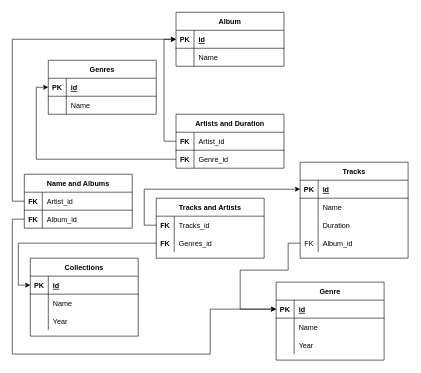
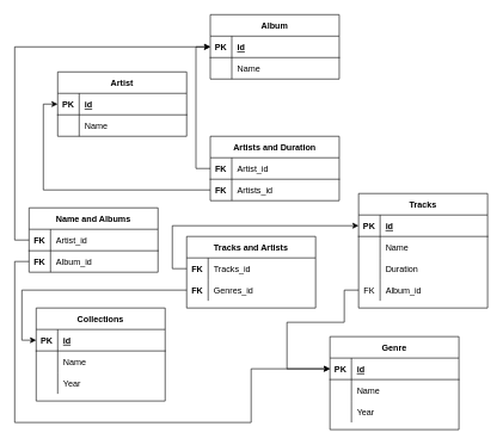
  <mxCell id="0" />
  <mxCell id="1" parent="0" />
  <mxCell id="2" value="Album" style="shape=table;startSize=30;container=1;collapsible=1;childLayout=tableLayout;fixedRows=1;rowLines=0;fontStyle=1;align=center;resizeLast=1;" parent="1" vertex="1"><mxGeometry x="293" y="20" width="180" height="90" as="geometry" /></mxCell>
  <mxCell id="3" value="" style="shape=tableRow;horizontal=0;startSize=0;swimlaneHead=0;swimlaneBody=0;fillColor=none;collapsible=0;dropTarget=0;points=[[0,0.5],[1,0.5]];portConstraint=eastwest;top=0;left=0;right=0;bottom=1;" parent="2" vertex="1"><mxGeometry y="30" width="180" height="30" as="geometry" /></mxCell>
  <mxCell id="4" value="PK" style="shape=partialRectangle;connectable=0;fillColor=none;top=0;left=0;bottom=0;right=0;fontStyle=1;overflow=hidden;" parent="3" vertex="1"><mxGeometry width="30" height="30" as="geometry"><mxRectangle width="30" height="30" as="alternateBounds" /></mxGeometry></mxCell>
  <mxCell id="5" value="id" style="shape=partialRectangle;connectable=0;fillColor=none;top=0;left=0;bottom=0;right=0;align=left;spacingLeft=6;fontStyle=5;overflow=hidden;" parent="3" vertex="1"><mxGeometry x="30" width="150" height="30" as="geometry"><mxRectangle width="150" height="30" as="alternateBounds" /></mxGeometry></mxCell>
  <mxCell id="6" value="" style="shape=tableRow;horizontal=0;startSize=0;swimlaneHead=0;swimlaneBody=0;fillColor=none;collapsible=0;dropTarget=0;points=[[0,0.5],[1,0.5]];portConstraint=eastwest;top=0;left=0;right=0;bottom=0;" parent="2" vertex="1"><mxGeometry y="60" width="180" height="30" as="geometry" /></mxCell>
  <mxCell id="7" value="" style="shape=partialRectangle;connectable=0;fillColor=none;top=0;left=0;bottom=0;right=0;editable=1;overflow=hidden;" parent="6" vertex="1"><mxGeometry width="30" height="30" as="geometry"><mxRectangle width="30" height="30" as="alternateBounds" /></mxGeometry></mxCell>
  <mxCell id="8" value="Name" style="shape=partialRectangle;connectable=0;fillColor=none;top=0;left=0;bottom=0;right=0;align=left;spacingLeft=6;overflow=hidden;" parent="6" vertex="1"><mxGeometry x="30" width="150" height="30" as="geometry"><mxRectangle width="150" height="30" as="alternateBounds" /></mxGeometry></mxCell>
  <mxCell id="9" value="Genre" style="shape=table;startSize=30;container=1;collapsible=1;childLayout=tableLayout;fixedRows=1;rowLines=0;fontStyle=1;align=center;resizeLast=1;" parent="1" vertex="1"><mxGeometry x="460" y="470" width="180" height="130" as="geometry" /></mxCell>
  <mxCell id="10" value="" style="shape=tableRow;horizontal=0;startSize=0;swimlaneHead=0;swimlaneBody=0;fillColor=none;collapsible=0;dropTarget=0;points=[[0,0.5],[1,0.5]];portConstraint=eastwest;top=0;left=0;right=0;bottom=1;" parent="9" vertex="1"><mxGeometry y="30" width="180" height="30" as="geometry" /></mxCell>
  <mxCell id="11" value="PK" style="shape=partialRectangle;connectable=0;fillColor=none;top=0;left=0;bottom=0;right=0;fontStyle=1;overflow=hidden;" parent="10" vertex="1"><mxGeometry width="30" height="30" as="geometry"><mxRectangle width="30" height="30" as="alternateBounds" /></mxGeometry></mxCell>
  <mxCell id="12" value="id" style="shape=partialRectangle;connectable=0;fillColor=none;top=0;left=0;bottom=0;right=0;align=left;spacingLeft=6;fontStyle=5;overflow=hidden;" parent="10" vertex="1"><mxGeometry x="30" width="150" height="30" as="geometry"><mxRectangle width="150" height="30" as="alternateBounds" /></mxGeometry></mxCell>
  <mxCell id="13" value="" style="shape=tableRow;horizontal=0;startSize=0;swimlaneHead=0;swimlaneBody=0;fillColor=none;collapsible=0;dropTarget=0;points=[[0,0.5],[1,0.5]];portConstraint=eastwest;top=0;left=0;right=0;bottom=0;" parent="9" vertex="1"><mxGeometry y="60" width="180" height="30" as="geometry" /></mxCell>
  <mxCell id="14" value="" style="shape=partialRectangle;connectable=0;fillColor=none;top=0;left=0;bottom=0;right=0;editable=1;overflow=hidden;" parent="13" vertex="1"><mxGeometry width="30" height="30" as="geometry"><mxRectangle width="30" height="30" as="alternateBounds" /></mxGeometry></mxCell>
  <mxCell id="15" value="Name" style="shape=partialRectangle;connectable=0;fillColor=none;top=0;left=0;bottom=0;right=0;align=left;spacingLeft=6;overflow=hidden;" parent="13" vertex="1"><mxGeometry x="30" width="150" height="30" as="geometry"><mxRectangle width="150" height="30" as="alternateBounds" /></mxGeometry></mxCell>
  <mxCell id="16" value="" style="shape=tableRow;horizontal=0;startSize=0;swimlaneHead=0;swimlaneBody=0;fillColor=none;collapsible=0;dropTarget=0;points=[[0,0.5],[1,0.5]];portConstraint=eastwest;top=0;left=0;right=0;bottom=0;" parent="9" vertex="1"><mxGeometry y="90" width="180" height="30" as="geometry" /></mxCell>
  <mxCell id="17" value="" style="shape=partialRectangle;connectable=0;fillColor=none;top=0;left=0;bottom=0;right=0;editable=1;overflow=hidden;" parent="16" vertex="1"><mxGeometry width="30" height="30" as="geometry"><mxRectangle width="30" height="30" as="alternateBounds" /></mxGeometry></mxCell>
  <mxCell id="18" value="Year" style="shape=partialRectangle;connectable=0;fillColor=none;top=0;left=0;bottom=0;right=0;align=left;spacingLeft=6;overflow=hidden;" parent="16" vertex="1"><mxGeometry x="30" width="150" height="30" as="geometry"><mxRectangle width="150" height="30" as="alternateBounds" /></mxGeometry></mxCell>
  <mxCell id="19" value="Tracks" style="shape=table;startSize=30;container=1;collapsible=1;childLayout=tableLayout;fixedRows=1;rowLines=0;fontStyle=1;align=center;resizeLast=1;" parent="1" vertex="1"><mxGeometry x="500" y="270" width="180" height="160" as="geometry" /></mxCell>
  <mxCell id="20" value="" style="shape=tableRow;horizontal=0;startSize=0;swimlaneHead=0;swimlaneBody=0;fillColor=none;collapsible=0;dropTarget=0;points=[[0,0.5],[1,0.5]];portConstraint=eastwest;top=0;left=0;right=0;bottom=1;" parent="19" vertex="1"><mxGeometry y="30" width="180" height="30" as="geometry" /></mxCell>
  <mxCell id="21" value="PK" style="shape=partialRectangle;connectable=0;fillColor=none;top=0;left=0;bottom=0;right=0;fontStyle=1;overflow=hidden;" parent="20" vertex="1"><mxGeometry width="30" height="30" as="geometry"><mxRectangle width="30" height="30" as="alternateBounds" /></mxGeometry></mxCell>
  <mxCell id="22" value="id" style="shape=partialRectangle;connectable=0;fillColor=none;top=0;left=0;bottom=0;right=0;align=left;spacingLeft=6;fontStyle=5;overflow=hidden;" parent="20" vertex="1"><mxGeometry x="30" width="150" height="30" as="geometry"><mxRectangle width="150" height="30" as="alternateBounds" /></mxGeometry></mxCell>
  <mxCell id="23" value="" style="shape=tableRow;horizontal=0;startSize=0;swimlaneHead=0;swimlaneBody=0;fillColor=none;collapsible=0;dropTarget=0;points=[[0,0.5],[1,0.5]];portConstraint=eastwest;top=0;left=0;right=0;bottom=0;" parent="19" vertex="1"><mxGeometry y="60" width="180" height="30" as="geometry" /></mxCell>
  <mxCell id="24" value="" style="shape=partialRectangle;connectable=0;fillColor=none;top=0;left=0;bottom=0;right=0;editable=1;overflow=hidden;" parent="23" vertex="1"><mxGeometry width="30" height="30" as="geometry"><mxRectangle width="30" height="30" as="alternateBounds" /></mxGeometry></mxCell>
  <mxCell id="25" value="Name" style="shape=partialRectangle;connectable=0;fillColor=none;top=0;left=0;bottom=0;right=0;align=left;spacingLeft=6;overflow=hidden;" parent="23" vertex="1"><mxGeometry x="30" width="150" height="30" as="geometry"><mxRectangle width="150" height="30" as="alternateBounds" /></mxGeometry></mxCell>
  <mxCell id="26" value="" style="shape=tableRow;horizontal=0;startSize=0;swimlaneHead=0;swimlaneBody=0;fillColor=none;collapsible=0;dropTarget=0;points=[[0,0.5],[1,0.5]];portConstraint=eastwest;top=0;left=0;right=0;bottom=0;" parent="19" vertex="1"><mxGeometry y="90" width="180" height="30" as="geometry" /></mxCell>
  <mxCell id="27" value="" style="shape=partialRectangle;connectable=0;fillColor=none;top=0;left=0;bottom=0;right=0;editable=1;overflow=hidden;" parent="26" vertex="1"><mxGeometry width="30" height="30" as="geometry"><mxRectangle width="30" height="30" as="alternateBounds" /></mxGeometry></mxCell>
  <mxCell id="28" value="Duration" style="shape=partialRectangle;connectable=0;fillColor=none;top=0;left=0;bottom=0;right=0;align=left;spacingLeft=6;overflow=hidden;" parent="26" vertex="1"><mxGeometry x="30" width="150" height="30" as="geometry"><mxRectangle width="150" height="30" as="alternateBounds" /></mxGeometry></mxCell>
  <mxCell id="29" value="" style="shape=tableRow;horizontal=0;startSize=0;swimlaneHead=0;swimlaneBody=0;fillColor=none;collapsible=0;dropTarget=0;points=[[0,0.5],[1,0.5]];portConstraint=eastwest;top=0;left=0;right=0;bottom=0;" parent="19" vertex="1"><mxGeometry y="120" width="180" height="30" as="geometry" /></mxCell>
  <mxCell id="30" value="FK" style="shape=partialRectangle;connectable=0;fillColor=none;top=0;left=0;bottom=0;right=0;editable=1;overflow=hidden;" parent="29" vertex="1"><mxGeometry width="30" height="30" as="geometry"><mxRectangle width="30" height="30" as="alternateBounds" /></mxGeometry></mxCell>
  <mxCell id="31" value="Album_id" style="shape=partialRectangle;connectable=0;fillColor=none;top=0;left=0;bottom=0;right=0;align=left;spacingLeft=6;overflow=hidden;" parent="29" vertex="1"><mxGeometry x="30" width="150" height="30" as="geometry"><mxRectangle width="150" height="30" as="alternateBounds" /></mxGeometry></mxCell>
  <mxCell id="32" style="edgeStyle=orthogonalEdgeStyle;rounded=0;orthogonalLoop=1;jettySize=auto;html=1;exitX=0;exitY=0.5;exitDx=0;exitDy=0;entryX=0;entryY=0.5;entryDx=0;entryDy=0;" parent="1" source="29" target="10" edge="1"><mxGeometry relative="1" as="geometry"><Array as="points"><mxPoint x="480" y="405" /><mxPoint x="480" y="450" /><mxPoint x="400" y="450" /><mxPoint x="400" y="515" /></Array></mxGeometry></mxCell>
  <mxCell id="33" value="Artists and Duration" style="shape=table;startSize=30;container=1;collapsible=1;childLayout=tableLayout;fixedRows=1;rowLines=0;fontStyle=1;align=center;resizeLast=1;" parent="1" vertex="1"><mxGeometry x="293" y="190" width="180" height="90" as="geometry" /></mxCell>
  <mxCell id="34" value="" style="shape=tableRow;horizontal=0;startSize=0;swimlaneHead=0;swimlaneBody=0;fillColor=none;collapsible=0;dropTarget=0;points=[[0,0.5],[1,0.5]];portConstraint=eastwest;top=0;left=0;right=0;bottom=1;" parent="33" vertex="1"><mxGeometry y="30" width="180" height="30" as="geometry" /></mxCell>
  <mxCell id="35" value="FK" style="shape=partialRectangle;connectable=0;fillColor=none;top=0;left=0;bottom=0;right=0;fontStyle=1;overflow=hidden;" parent="34" vertex="1"><mxGeometry width="30" height="30" as="geometry"><mxRectangle width="30" height="30" as="alternateBounds" /></mxGeometry></mxCell>
  <mxCell id="36" value="Artist_id" style="shape=partialRectangle;connectable=0;fillColor=none;top=0;left=0;bottom=0;right=0;align=left;spacingLeft=6;fontStyle=0;overflow=hidden;" parent="34" vertex="1"><mxGeometry x="30" width="150" height="30" as="geometry"><mxRectangle width="150" height="30" as="alternateBounds" /></mxGeometry></mxCell>
  <mxCell id="37" value="" style="shape=tableRow;horizontal=0;startSize=0;swimlaneHead=0;swimlaneBody=0;fillColor=none;collapsible=0;dropTarget=0;points=[[0,0.5],[1,0.5]];portConstraint=eastwest;top=0;left=0;right=0;bottom=0;" parent="33" vertex="1"><mxGeometry y="60" width="180" height="30" as="geometry" /></mxCell>
  <mxCell id="38" value="FK" style="shape=partialRectangle;connectable=0;fillColor=none;top=0;left=0;bottom=0;right=0;editable=1;overflow=hidden;fontStyle=1" parent="37" vertex="1"><mxGeometry width="30" height="30" as="geometry"><mxRectangle width="30" height="30" as="alternateBounds" /></mxGeometry></mxCell>
- <mxCell id="39" value="Genre_id" style="shape=partialRectangle;connectable=0;fillColor=none;top=0;left=0;bottom=0;right=0;align=left;spacingLeft=6;overflow=hidden;" parent="37" vertex="1"><mxGeometry x="30" width="150" height="30" as="geometry"><mxRectangle width="150" height="30" as="alternateBounds" /></mxGeometry></mxCell>
- <mxCell id="40" value="Genres" style="shape=table;startSize=30;container=1;collapsible=1;childLayout=tableLayout;fixedRows=1;rowLines=0;fontStyle=1;align=center;resizeLast=1;" parent="1" vertex="1"><mxGeometry x="80" y="100" width="180" height="90" as="geometry" /></mxCell>
+ <mxCell id="39" value="Artists_id" style="shape=partialRectangle;connectable=0;fillColor=none;top=0;left=0;bottom=0;right=0;align=left;spacingLeft=6;overflow=hidden;" parent="37" vertex="1"><mxGeometry x="30" width="150" height="30" as="geometry"><mxRectangle width="150" height="30" as="alternateBounds" /></mxGeometry></mxCell>
+ <mxCell id="40" value="Artist" style="shape=table;startSize=30;container=1;collapsible=1;childLayout=tableLayout;fixedRows=1;rowLines=0;fontStyle=1;align=center;resizeLast=1;" parent="1" vertex="1"><mxGeometry x="80" y="100" width="180" height="90" as="geometry" /></mxCell>
  <mxCell id="41" value="" style="shape=tableRow;horizontal=0;startSize=0;swimlaneHead=0;swimlaneBody=0;fillColor=none;collapsible=0;dropTarget=0;points=[[0,0.5],[1,0.5]];portConstraint=eastwest;top=0;left=0;right=0;bottom=1;" parent="40" vertex="1"><mxGeometry y="30" width="180" height="30" as="geometry" /></mxCell>
  <mxCell id="42" value="PK" style="shape=partialRectangle;connectable=0;fillColor=none;top=0;left=0;bottom=0;right=0;fontStyle=1;overflow=hidden;" parent="41" vertex="1"><mxGeometry width="30" height="30" as="geometry"><mxRectangle width="30" height="30" as="alternateBounds" /></mxGeometry></mxCell>
  <mxCell id="43" value="id" style="shape=partialRectangle;connectable=0;fillColor=none;top=0;left=0;bottom=0;right=0;align=left;spacingLeft=6;fontStyle=5;overflow=hidden;" parent="41" vertex="1"><mxGeometry x="30" width="150" height="30" as="geometry"><mxRectangle width="150" height="30" as="alternateBounds" /></mxGeometry></mxCell>
  <mxCell id="44" value="" style="shape=tableRow;horizontal=0;startSize=0;swimlaneHead=0;swimlaneBody=0;fillColor=none;collapsible=0;dropTarget=0;points=[[0,0.5],[1,0.5]];portConstraint=eastwest;top=0;left=0;right=0;bottom=0;" parent="40" vertex="1"><mxGeometry y="60" width="180" height="30" as="geometry" /></mxCell>
  <mxCell id="45" value="" style="shape=partialRectangle;connectable=0;fillColor=none;top=0;left=0;bottom=0;right=0;editable=1;overflow=hidden;" parent="44" vertex="1"><mxGeometry width="30" height="30" as="geometry"><mxRectangle width="30" height="30" as="alternateBounds" /></mxGeometry></mxCell>
  <mxCell id="46" value="Name" style="shape=partialRectangle;connectable=0;fillColor=none;top=0;left=0;bottom=0;right=0;align=left;spacingLeft=6;overflow=hidden;" parent="44" vertex="1"><mxGeometry x="30" width="150" height="30" as="geometry"><mxRectangle width="150" height="30" as="alternateBounds" /></mxGeometry></mxCell>
  <mxCell id="47" value="Name and Albums" style="shape=table;startSize=30;container=1;collapsible=1;childLayout=tableLayout;fixedRows=1;rowLines=0;fontStyle=1;align=center;resizeLast=1;" parent="1" vertex="1"><mxGeometry x="40" y="290" width="180" height="90" as="geometry" /></mxCell>
  <mxCell id="48" value="" style="shape=tableRow;horizontal=0;startSize=0;swimlaneHead=0;swimlaneBody=0;fillColor=none;collapsible=0;dropTarget=0;points=[[0,0.5],[1,0.5]];portConstraint=eastwest;top=0;left=0;right=0;bottom=1;" parent="47" vertex="1"><mxGeometry y="30" width="180" height="30" as="geometry" /></mxCell>
  <mxCell id="49" value="FK" style="shape=partialRectangle;connectable=0;fillColor=none;top=0;left=0;bottom=0;right=0;fontStyle=1;overflow=hidden;" parent="48" vertex="1"><mxGeometry width="30" height="30" as="geometry"><mxRectangle width="30" height="30" as="alternateBounds" /></mxGeometry></mxCell>
  <mxCell id="50" value="Artist_id" style="shape=partialRectangle;connectable=0;fillColor=none;top=0;left=0;bottom=0;right=0;align=left;spacingLeft=6;fontStyle=0;overflow=hidden;" parent="48" vertex="1"><mxGeometry x="30" width="150" height="30" as="geometry"><mxRectangle width="150" height="30" as="alternateBounds" /></mxGeometry></mxCell>
  <mxCell id="51" value="" style="shape=tableRow;horizontal=0;startSize=0;swimlaneHead=0;swimlaneBody=0;fillColor=none;collapsible=0;dropTarget=0;points=[[0,0.5],[1,0.5]];portConstraint=eastwest;top=0;left=0;right=0;bottom=0;" parent="47" vertex="1"><mxGeometry y="60" width="180" height="30" as="geometry" /></mxCell>
  <mxCell id="52" value="FK" style="shape=partialRectangle;connectable=0;fillColor=none;top=0;left=0;bottom=0;right=0;editable=1;overflow=hidden;fontStyle=1" parent="51" vertex="1"><mxGeometry width="30" height="30" as="geometry"><mxRectangle width="30" height="30" as="alternateBounds" /></mxGeometry></mxCell>
  <mxCell id="53" value="Album_id" style="shape=partialRectangle;connectable=0;fillColor=none;top=0;left=0;bottom=0;right=0;align=left;spacingLeft=6;overflow=hidden;" parent="51" vertex="1"><mxGeometry x="30" width="150" height="30" as="geometry"><mxRectangle width="150" height="30" as="alternateBounds" /></mxGeometry></mxCell>
  <mxCell id="54" style="edgeStyle=orthogonalEdgeStyle;rounded=0;orthogonalLoop=1;jettySize=auto;html=1;exitX=0;exitY=0.5;exitDx=0;exitDy=0;entryX=0;entryY=0.5;entryDx=0;entryDy=0;" parent="1" source="34" target="3" edge="1"><mxGeometry relative="1" as="geometry" /></mxCell>
  <mxCell id="55" style="edgeStyle=orthogonalEdgeStyle;rounded=0;orthogonalLoop=1;jettySize=auto;html=1;exitX=0;exitY=0.5;exitDx=0;exitDy=0;entryX=0;entryY=0.5;entryDx=0;entryDy=0;" parent="1" source="37" target="41" edge="1"><mxGeometry relative="1" as="geometry" /></mxCell>
  <mxCell id="56" style="edgeStyle=orthogonalEdgeStyle;rounded=0;orthogonalLoop=1;jettySize=auto;html=1;exitX=0;exitY=0.5;exitDx=0;exitDy=0;entryX=0;entryY=0.5;entryDx=0;entryDy=0;" parent="1" source="48" target="3" edge="1"><mxGeometry relative="1" as="geometry" /></mxCell>
  <mxCell id="57" style="edgeStyle=orthogonalEdgeStyle;rounded=0;orthogonalLoop=1;jettySize=auto;html=1;exitX=0;exitY=0.5;exitDx=0;exitDy=0;entryX=0;entryY=0.5;entryDx=0;entryDy=0;" parent="1" source="51" target="10" edge="1"><mxGeometry relative="1" as="geometry"><Array as="points"><mxPoint x="20" y="365" /><mxPoint x="20" y="590" /><mxPoint x="350" y="590" /><mxPoint x="350" y="515" /></Array></mxGeometry></mxCell>
  <mxCell id="58" value="Collections" style="shape=table;startSize=30;container=1;collapsible=1;childLayout=tableLayout;fixedRows=1;rowLines=0;fontStyle=1;align=center;resizeLast=1;" parent="1" vertex="1"><mxGeometry x="50" y="430" width="180" height="130" as="geometry" /></mxCell>
  <mxCell id="59" value="" style="shape=tableRow;horizontal=0;startSize=0;swimlaneHead=0;swimlaneBody=0;fillColor=none;collapsible=0;dropTarget=0;points=[[0,0.5],[1,0.5]];portConstraint=eastwest;top=0;left=0;right=0;bottom=1;" parent="58" vertex="1"><mxGeometry y="30" width="180" height="30" as="geometry" /></mxCell>
  <mxCell id="60" value="PK" style="shape=partialRectangle;connectable=0;fillColor=none;top=0;left=0;bottom=0;right=0;fontStyle=1;overflow=hidden;" parent="59" vertex="1"><mxGeometry width="30" height="30" as="geometry"><mxRectangle width="30" height="30" as="alternateBounds" /></mxGeometry></mxCell>
  <mxCell id="61" value="id" style="shape=partialRectangle;connectable=0;fillColor=none;top=0;left=0;bottom=0;right=0;align=left;spacingLeft=6;fontStyle=5;overflow=hidden;" parent="59" vertex="1"><mxGeometry x="30" width="150" height="30" as="geometry"><mxRectangle width="150" height="30" as="alternateBounds" /></mxGeometry></mxCell>
  <mxCell id="62" value="" style="shape=tableRow;horizontal=0;startSize=0;swimlaneHead=0;swimlaneBody=0;fillColor=none;collapsible=0;dropTarget=0;points=[[0,0.5],[1,0.5]];portConstraint=eastwest;top=0;left=0;right=0;bottom=0;" parent="58" vertex="1"><mxGeometry y="60" width="180" height="30" as="geometry" /></mxCell>
  <mxCell id="63" value="" style="shape=partialRectangle;connectable=0;fillColor=none;top=0;left=0;bottom=0;right=0;editable=1;overflow=hidden;" parent="62" vertex="1"><mxGeometry width="30" height="30" as="geometry"><mxRectangle width="30" height="30" as="alternateBounds" /></mxGeometry></mxCell>
  <mxCell id="64" value="Name" style="shape=partialRectangle;connectable=0;fillColor=none;top=0;left=0;bottom=0;right=0;align=left;spacingLeft=6;overflow=hidden;" parent="62" vertex="1"><mxGeometry x="30" width="150" height="30" as="geometry"><mxRectangle width="150" height="30" as="alternateBounds" /></mxGeometry></mxCell>
  <mxCell id="65" value="" style="shape=tableRow;horizontal=0;startSize=0;swimlaneHead=0;swimlaneBody=0;fillColor=none;collapsible=0;dropTarget=0;points=[[0,0.5],[1,0.5]];portConstraint=eastwest;top=0;left=0;right=0;bottom=0;" parent="58" vertex="1"><mxGeometry y="90" width="180" height="30" as="geometry" /></mxCell>
  <mxCell id="66" value="" style="shape=partialRectangle;connectable=0;fillColor=none;top=0;left=0;bottom=0;right=0;editable=1;overflow=hidden;" parent="65" vertex="1"><mxGeometry width="30" height="30" as="geometry"><mxRectangle width="30" height="30" as="alternateBounds" /></mxGeometry></mxCell>
  <mxCell id="67" value="Year" style="shape=partialRectangle;connectable=0;fillColor=none;top=0;left=0;bottom=0;right=0;align=left;spacingLeft=6;overflow=hidden;" parent="65" vertex="1"><mxGeometry x="30" width="150" height="30" as="geometry"><mxRectangle width="150" height="30" as="alternateBounds" /></mxGeometry></mxCell>
  <mxCell id="68" value="Tracks and Artists" style="shape=table;startSize=30;container=1;collapsible=1;childLayout=tableLayout;fixedRows=1;rowLines=0;fontStyle=1;align=center;resizeLast=1;" vertex="1" parent="1"><mxGeometry x="260" y="330" width="180" height="100" as="geometry" /></mxCell>
  <mxCell id="69" value="" style="shape=tableRow;horizontal=0;startSize=0;swimlaneHead=0;swimlaneBody=0;fillColor=none;collapsible=0;dropTarget=0;points=[[0,0.5],[1,0.5]];portConstraint=eastwest;top=0;left=0;right=0;bottom=0;fontStyle=1" vertex="1" parent="68"><mxGeometry y="30" width="180" height="30" as="geometry" /></mxCell>
  <mxCell id="70" value="FK" style="shape=partialRectangle;connectable=0;fillColor=none;top=0;left=0;bottom=0;right=0;editable=1;overflow=hidden;fontStyle=1" vertex="1" parent="69"><mxGeometry width="30" height="30" as="geometry"><mxRectangle width="30" height="30" as="alternateBounds" /></mxGeometry></mxCell>
  <mxCell id="71" value="Tracks_id" style="shape=partialRectangle;connectable=0;fillColor=none;top=0;left=0;bottom=0;right=0;align=left;spacingLeft=6;overflow=hidden;" vertex="1" parent="69"><mxGeometry x="30" width="150" height="30" as="geometry"><mxRectangle width="150" height="30" as="alternateBounds" /></mxGeometry></mxCell>
  <mxCell id="72" value="" style="shape=tableRow;horizontal=0;startSize=0;swimlaneHead=0;swimlaneBody=0;fillColor=none;collapsible=0;dropTarget=0;points=[[0,0.5],[1,0.5]];portConstraint=eastwest;top=0;left=0;right=0;bottom=0;" vertex="1" parent="68"><mxGeometry y="60" width="180" height="30" as="geometry" /></mxCell>
  <mxCell id="73" value="FK" style="shape=partialRectangle;connectable=0;fillColor=none;top=0;left=0;bottom=0;right=0;editable=1;overflow=hidden;fontStyle=1" vertex="1" parent="72"><mxGeometry width="30" height="30" as="geometry"><mxRectangle width="30" height="30" as="alternateBounds" /></mxGeometry></mxCell>
  <mxCell id="74" value="Genres_id" style="shape=partialRectangle;connectable=0;fillColor=none;top=0;left=0;bottom=0;right=0;align=left;spacingLeft=6;overflow=hidden;perimeterSpacing=1;" vertex="1" parent="72"><mxGeometry x="30" width="150" height="30" as="geometry"><mxRectangle width="150" height="30" as="alternateBounds" /></mxGeometry></mxCell>
  <mxCell id="75" style="edgeStyle=orthogonalEdgeStyle;rounded=0;orthogonalLoop=1;jettySize=auto;html=1;exitX=0;exitY=0.5;exitDx=0;exitDy=0;entryX=0;entryY=0.5;entryDx=0;entryDy=0;" edge="1" parent="1" source="69" target="20"><mxGeometry relative="1" as="geometry" /></mxCell>
  <mxCell id="76" style="edgeStyle=orthogonalEdgeStyle;rounded=0;orthogonalLoop=1;jettySize=auto;html=1;exitX=0;exitY=0.5;exitDx=0;exitDy=0;entryX=0;entryY=0.5;entryDx=0;entryDy=0;" edge="1" parent="1" source="72" target="59"><mxGeometry relative="1" as="geometry" /></mxCell>
